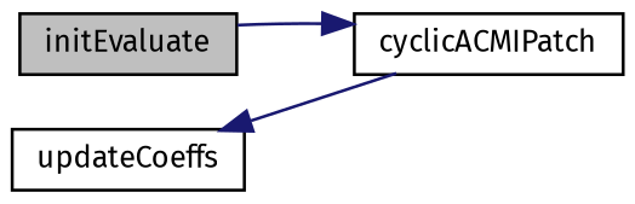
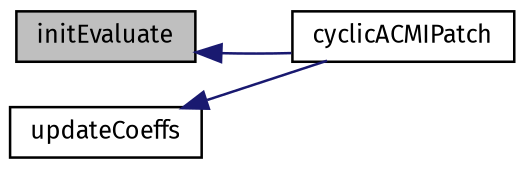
  digraph {
    fontname="Fira Sans"
    rankdir=LR
    node [color=black fontname="Fira Sans" fontsize=10 shape=record]
    edge [color=midnightblue dir=back fontname="Fira Sans" fontsize=10 labelfontname=FreeSans labelfontsize=10 style=solid]
    n1 [fillcolor=grey75 fontcolor=black height=0.2 label=initEvaluate style=filled width=0.4]
    n2 [height=0.2 label=cyclicACMIPatch width=0.4]
    n3 [height=0.2 label=updateCoeffs width=0.4]
-   n2 -> n1
+   n1 -> n2
    n3 -> n2
  }
